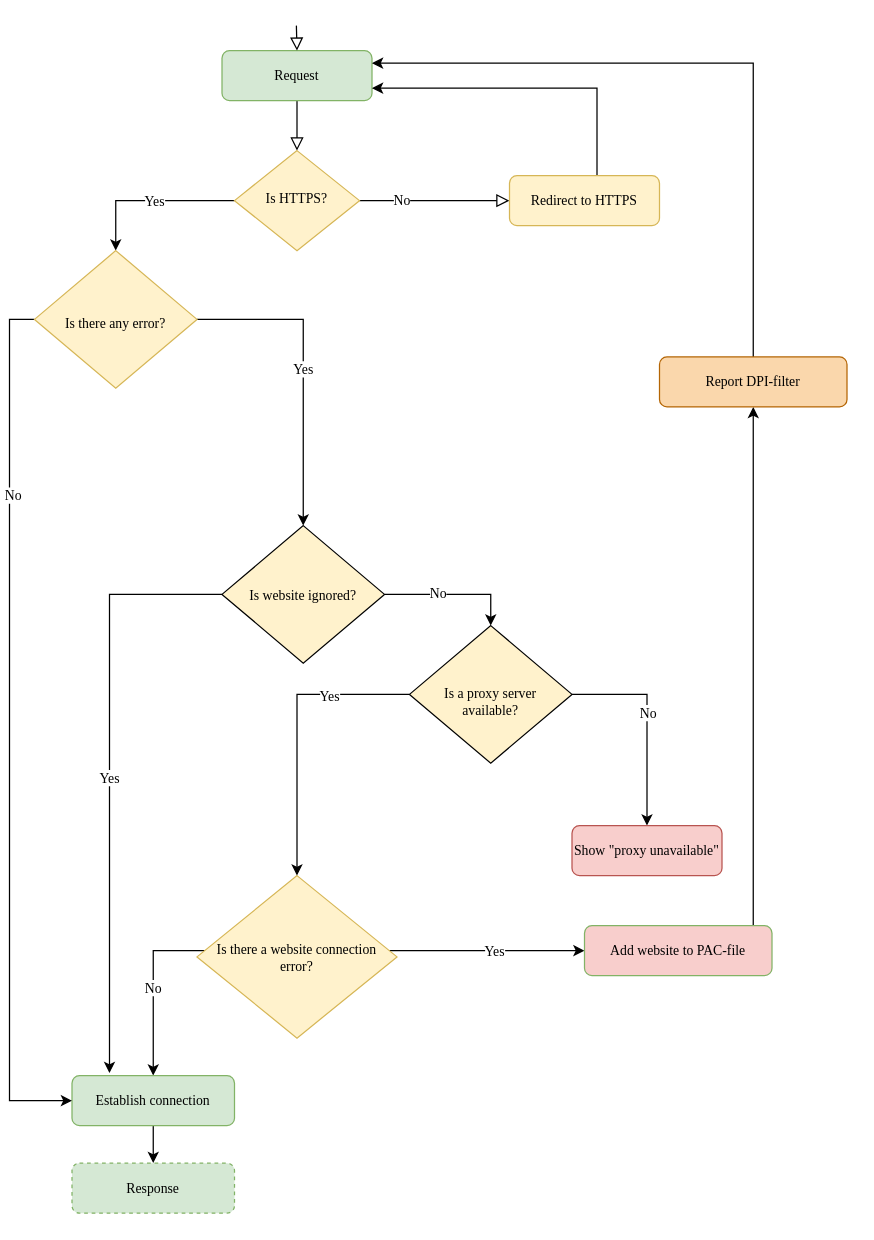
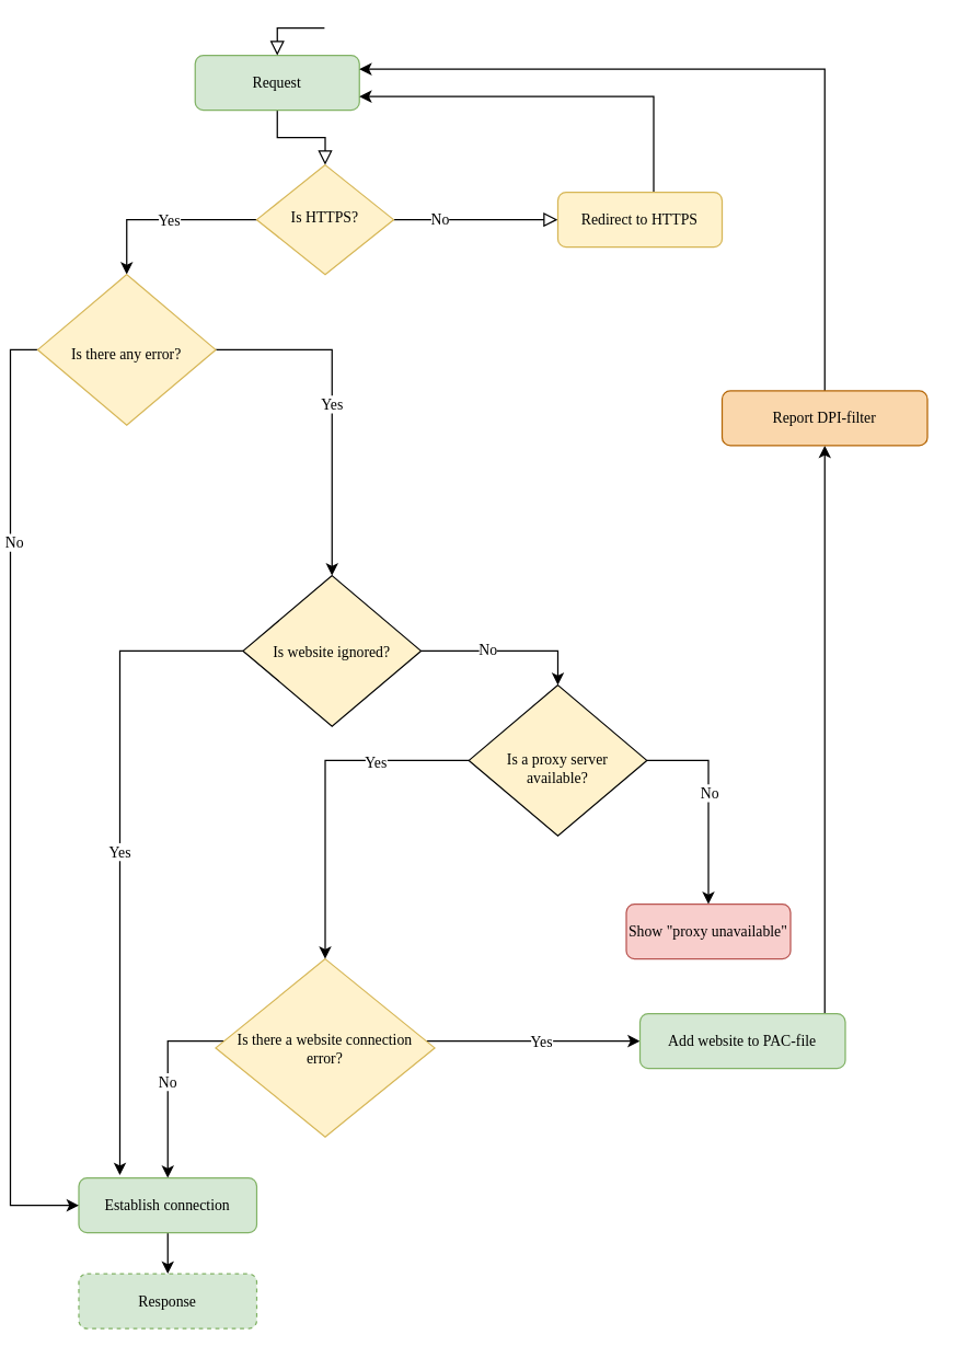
  <mxCell id="0" />
  <mxCell id="1" parent="0" />
  <mxCell id="2" value="" style="rounded=0;html=1;jettySize=auto;orthogonalLoop=1;fontSize=11;endArrow=block;endFill=0;endSize=8;strokeWidth=1;shadow=0;labelBackgroundColor=none;edgeStyle=orthogonalEdgeStyle;fontFamily=Fira Code;fontSource=https%3A%2F%2Ffonts.googleapis.com%2Fcss%3Ffamily%3DFira%2BCode;" parent="1" source="3" target="8" edge="1"><mxGeometry relative="1" as="geometry" /></mxCell>
- <mxCell id="3" value="Request" style="rounded=1;whiteSpace=wrap;html=1;fontSize=11;glass=0;strokeWidth=1;shadow=0;fillColor=#d5e8d4;strokeColor=#82b366;fontFamily=Fira Code;fontSource=https%3A%2F%2Ffonts.googleapis.com%2Fcss%3Ffamily%3DFira%2BCode;" parent="1" vertex="1"><mxGeometry x="170" y="40" width="120" height="40" as="geometry" /></mxCell>
+ <mxCell id="3" value="Request" style="rounded=1;whiteSpace=wrap;html=1;fontSize=11;glass=0;strokeWidth=1;shadow=0;fillColor=#d5e8d4;strokeColor=#82b366;fontFamily=Fira Code;fontSource=https%3A%2F%2Ffonts.googleapis.com%2Fcss%3Ffamily%3DFira%2BCode;" parent="1" vertex="1"><mxGeometry x="135" y="40" width="120" height="40" as="geometry" /></mxCell>
  <mxCell id="4" value="" style="edgeStyle=orthogonalEdgeStyle;rounded=0;html=1;jettySize=auto;orthogonalLoop=1;fontSize=11;endArrow=block;endFill=0;endSize=8;strokeWidth=1;shadow=0;labelBackgroundColor=none;verticalAlign=middle;fontFamily=Fira Code;fontSource=https%3A%2F%2Ffonts.googleapis.com%2Fcss%3Ffamily%3DFira%2BCode;" parent="1" source="8" target="10" edge="1"><mxGeometry y="10" relative="1" as="geometry"><mxPoint as="offset" /></mxGeometry></mxCell>
  <mxCell id="5" value="No" style="edgeLabel;html=1;align=center;verticalAlign=middle;resizable=0;points=[];fontColor=default;fontFamily=Fira Code;fontSource=https%3A%2F%2Ffonts.googleapis.com%2Fcss%3Ffamily%3DFira%2BCode;fontSize=11;" parent="4" vertex="1" connectable="0"><mxGeometry x="-0.45" y="1" relative="1" as="geometry"><mxPoint as="offset" /></mxGeometry></mxCell>
  <mxCell id="6" style="edgeStyle=orthogonalEdgeStyle;rounded=0;orthogonalLoop=1;jettySize=auto;html=1;entryX=0.5;entryY=0;entryDx=0;entryDy=0;labelBorderColor=none;fontColor=default;fontFamily=Fira Code;fontSource=https%3A%2F%2Ffonts.googleapis.com%2Fcss%3Ffamily%3DFira%2BCode;fontSize=11;" parent="1" source="8" target="25" edge="1"><mxGeometry relative="1" as="geometry" /></mxCell>
  <mxCell id="7" value="Yes" style="edgeLabel;html=1;align=center;verticalAlign=middle;resizable=0;points=[];fontColor=default;fontFamily=Fira Code;fontSource=https%3A%2F%2Ffonts.googleapis.com%2Fcss%3Ffamily%3DFira%2BCode;fontSize=11;" parent="6" vertex="1" connectable="0"><mxGeometry x="-0.04" relative="1" as="geometry"><mxPoint as="offset" /></mxGeometry></mxCell>
  <mxCell id="8" value="Is HTTPS?" style="rhombus;whiteSpace=wrap;html=1;shadow=0;fontFamily=Fira Code;fontSize=11;align=center;strokeWidth=1;spacing=6;spacingTop=-4;fillColor=#fff2cc;strokeColor=#d6b656;gradientColor=none;fontSource=https%3A%2F%2Ffonts.googleapis.com%2Fcss%3Ffamily%3DFira%2BCode;" parent="1" vertex="1"><mxGeometry x="180" y="120" width="100" height="80" as="geometry" /></mxCell>
  <mxCell id="9" style="edgeStyle=orthogonalEdgeStyle;rounded=0;orthogonalLoop=1;jettySize=auto;html=1;entryX=1;entryY=0.75;entryDx=0;entryDy=0;fontSize=11;fontFamily=Fira Code;fontSource=https%3A%2F%2Ffonts.googleapis.com%2Fcss%3Ffamily%3DFira%2BCode;" edge="1" parent="1" source="10" target="3"><mxGeometry relative="1" as="geometry"><Array as="points"><mxPoint x="470" y="70" /></Array></mxGeometry></mxCell>
  <mxCell id="10" value="Redirect to HTTPS" style="rounded=1;whiteSpace=wrap;html=1;fontSize=11;glass=0;strokeWidth=1;shadow=0;fillColor=#fff2cc;strokeColor=#d6b656;fontFamily=Fira Code;fontSource=https%3A%2F%2Ffonts.googleapis.com%2Fcss%3Ffamily%3DFira%2BCode;" parent="1" vertex="1"><mxGeometry x="400" y="140" width="120" height="40" as="geometry" /></mxCell>
  <mxCell id="11" style="edgeStyle=orthogonalEdgeStyle;rounded=0;orthogonalLoop=1;jettySize=auto;html=1;entryX=0;entryY=0.5;entryDx=0;entryDy=0;labelBorderColor=none;fontColor=default;fontFamily=Fira Code;fontSource=https%3A%2F%2Ffonts.googleapis.com%2Fcss%3Ffamily%3DFira%2BCode;fontSize=11;" parent="1" source="14" target="19" edge="1"><mxGeometry relative="1" as="geometry"><mxPoint x="380" y="360" as="targetPoint" /><Array as="points"><mxPoint x="410" y="760" /><mxPoint x="410" y="760" /></Array></mxGeometry></mxCell>
  <mxCell id="12" value="Yes" style="edgeLabel;html=1;align=center;verticalAlign=middle;resizable=0;points=[];fontColor=default;fontFamily=Fira Code;fontSource=https%3A%2F%2Ffonts.googleapis.com%2Fcss%3Ffamily%3DFira%2BCode;fontSize=11;" parent="11" vertex="1" connectable="0"><mxGeometry x="0.075" relative="1" as="geometry"><mxPoint as="offset" /></mxGeometry></mxCell>
  <mxCell id="13" value="No" style="edgeStyle=orthogonalEdgeStyle;rounded=0;orthogonalLoop=1;jettySize=auto;html=1;entryX=0.5;entryY=0;entryDx=0;entryDy=0;labelBorderColor=none;fontColor=default;fontFamily=Fira Code;fontSource=https%3A%2F%2Ffonts.googleapis.com%2Fcss%3Ffamily%3DFira%2BCode;fontSize=11;" parent="1" source="14" target="16" edge="1"><mxGeometry relative="1" as="geometry"><Array as="points"><mxPoint x="115" y="760" /></Array></mxGeometry></mxCell>
  <mxCell id="14" value="Is there a website connection error?" style="rhombus;whiteSpace=wrap;html=1;shadow=0;fontFamily=Fira Code;fontSize=11;align=center;strokeWidth=1;spacing=6;spacingTop=-4;fillColor=#fff2cc;strokeColor=#d6b656;spacingBottom=-5;fontSource=https%3A%2F%2Ffonts.googleapis.com%2Fcss%3Ffamily%3DFira%2BCode;" parent="1" vertex="1"><mxGeometry x="150" y="700" width="160" height="130" as="geometry" /></mxCell>
  <mxCell id="15" style="edgeStyle=orthogonalEdgeStyle;rounded=0;orthogonalLoop=1;jettySize=auto;html=1;entryX=0.5;entryY=0;entryDx=0;entryDy=0;fontFamily=Fira Code;fontSource=https%3A%2F%2Ffonts.googleapis.com%2Fcss%3Ffamily%3DFira%2BCode;fontSize=11;" edge="1" parent="1" source="16" target="17"><mxGeometry relative="1" as="geometry" /></mxCell>
  <mxCell id="16" value="Establish connection" style="rounded=1;whiteSpace=wrap;html=1;fontSize=11;glass=0;strokeWidth=1;shadow=0;fillColor=#d5e8d4;strokeColor=#82b366;fontFamily=Fira Code;fontSource=https%3A%2F%2Ffonts.googleapis.com%2Fcss%3Ffamily%3DFira%2BCode;" parent="1" vertex="1"><mxGeometry x="50" y="860" width="130" height="40" as="geometry" /></mxCell>
  <mxCell id="17" value="Response" style="rounded=1;whiteSpace=wrap;html=1;fontSize=11;glass=0;strokeWidth=1;shadow=0;fillColor=#d5e8d4;strokeColor=#82b366;fontFamily=Fira Code;fontSource=https%3A%2F%2Ffonts.googleapis.com%2Fcss%3Ffamily%3DFira%2BCode;dashed=1;" parent="1" vertex="1"><mxGeometry x="50" y="930" width="130" height="40" as="geometry" /></mxCell>
  <mxCell id="18" style="edgeStyle=orthogonalEdgeStyle;rounded=0;orthogonalLoop=1;jettySize=auto;html=1;fontFamily=Fira Code;fontSource=https%3A%2F%2Ffonts.googleapis.com%2Fcss%3Ffamily%3DFira%2BCode;fontSize=11;" edge="1" parent="1" source="19" target="21"><mxGeometry relative="1" as="geometry"><Array as="points"><mxPoint x="595" y="620" /></Array></mxGeometry></mxCell>
- <mxCell id="19" value="Add website to PAC-file" style="rounded=1;whiteSpace=wrap;html=1;fontSize=11;glass=0;strokeWidth=1;shadow=0;fillColor=#f8cecc;strokeColor=#82b366;fontFamily=Fira Code;fontSource=https%3A%2F%2Ffonts.googleapis.com%2Fcss%3Ffamily%3DFira%2BCode;" parent="1" vertex="1"><mxGeometry x="460" y="740" width="150" height="40" as="geometry" /></mxCell>
+ <mxCell id="19" value="Add website to PAC-file" style="rounded=1;whiteSpace=wrap;html=1;fontSize=11;glass=0;strokeWidth=1;shadow=0;fillColor=#d5e8d4;strokeColor=#82b366;fontFamily=Fira Code;fontSource=https%3A%2F%2Ffonts.googleapis.com%2Fcss%3Ffamily%3DFira%2BCode;" parent="1" vertex="1"><mxGeometry x="460" y="740" width="150" height="40" as="geometry" /></mxCell>
  <mxCell id="20" style="edgeStyle=orthogonalEdgeStyle;rounded=0;orthogonalLoop=1;jettySize=auto;html=1;entryX=1;entryY=0.25;entryDx=0;entryDy=0;fontSize=11;fontFamily=Fira Code;fontSource=https%3A%2F%2Ffonts.googleapis.com%2Fcss%3Ffamily%3DFira%2BCode;" edge="1" parent="1" source="21" target="3"><mxGeometry relative="1" as="geometry"><Array as="points"><mxPoint x="595" y="50" /></Array></mxGeometry></mxCell>
  <mxCell id="21" value="Report DPI-filter" style="rounded=1;whiteSpace=wrap;html=1;fontSize=11;glass=0;strokeWidth=1;shadow=0;fillColor=#fad7ac;strokeColor=#b46504;fontFamily=Fira Code;fontSource=https%3A%2F%2Ffonts.googleapis.com%2Fcss%3Ffamily%3DFira%2BCode;" vertex="1" parent="1"><mxGeometry x="520" y="285" width="150" height="40" as="geometry" /></mxCell>
  <mxCell id="22" style="edgeStyle=orthogonalEdgeStyle;rounded=0;orthogonalLoop=1;jettySize=auto;html=1;fontSize=11;entryX=0;entryY=0.5;entryDx=0;entryDy=0;exitX=0;exitY=0.5;exitDx=0;exitDy=0;fontFamily=Fira Code;fontSource=https%3A%2F%2Ffonts.googleapis.com%2Fcss%3Ffamily%3DFira%2BCode;" edge="1" parent="1" source="25" target="16"><mxGeometry relative="1" as="geometry"><mxPoint x="60" y="660" as="targetPoint" /></mxGeometry></mxCell>
  <mxCell id="23" value="&lt;div style=&quot;font-size: 11px;&quot;&gt;No&lt;/div&gt;" style="edgeLabel;html=1;align=center;verticalAlign=middle;resizable=0;points=[];fontSize=11;fontFamily=Fira Code;fontSource=https%3A%2F%2Ffonts.googleapis.com%2Fcss%3Ffamily%3DFira%2BCode;" vertex="1" connectable="0" parent="22"><mxGeometry x="-0.541" y="2" relative="1" as="geometry"><mxPoint as="offset" /></mxGeometry></mxCell>
  <mxCell id="24" value="Yes" style="edgeStyle=orthogonalEdgeStyle;rounded=0;orthogonalLoop=1;jettySize=auto;html=1;fontSize=11;entryX=0.5;entryY=0;entryDx=0;entryDy=0;fontFamily=Fira Code;fontSource=https%3A%2F%2Ffonts.googleapis.com%2Fcss%3Ffamily%3DFira%2BCode;" edge="1" parent="1" source="25" target="36"><mxGeometry relative="1" as="geometry"><mxPoint x="390" y="410" as="targetPoint" /></mxGeometry></mxCell>
  <mxCell id="25" value="&lt;div style=&quot;font-size: 11px;&quot;&gt;Is there any error?&lt;/div&gt;" style="rhombus;whiteSpace=wrap;html=1;shadow=0;fontFamily=Fira Code;fontSize=11;align=center;strokeWidth=1;spacing=6;spacingTop=-4;fillColor=#fff2cc;strokeColor=#d6b656;fontSource=https%3A%2F%2Ffonts.googleapis.com%2Fcss%3Ffamily%3DFira%2BCode;spacingBottom=-10;" vertex="1" parent="1"><mxGeometry x="20" y="200" width="130" height="110" as="geometry" /></mxCell>
  <mxCell id="26" style="edgeStyle=orthogonalEdgeStyle;rounded=0;orthogonalLoop=1;jettySize=auto;html=1;entryX=0.5;entryY=0;entryDx=0;entryDy=0;fontSize=11;fontFamily=Fira Code;fontSource=https%3A%2F%2Ffonts.googleapis.com%2Fcss%3Ffamily%3DFira%2BCode;" edge="1" parent="1" source="30" target="14"><mxGeometry relative="1" as="geometry"><Array as="points"><mxPoint x="230" y="555" /></Array></mxGeometry></mxCell>
  <mxCell id="27" value="Yes" style="edgeLabel;html=1;align=center;verticalAlign=middle;resizable=0;points=[];fontSize=11;spacingLeft=-3;fontFamily=Fira Code;fontSource=https%3A%2F%2Ffonts.googleapis.com%2Fcss%3Ffamily%3DFira%2BCode;" vertex="1" connectable="0" parent="26"><mxGeometry x="-0.467" y="1" relative="1" as="geometry"><mxPoint as="offset" /></mxGeometry></mxCell>
  <mxCell id="28" style="edgeStyle=orthogonalEdgeStyle;rounded=0;orthogonalLoop=1;jettySize=auto;html=1;entryX=0.5;entryY=0;entryDx=0;entryDy=0;fontSize=11;fontFamily=Fira Code;fontSource=https%3A%2F%2Ffonts.googleapis.com%2Fcss%3Ffamily%3DFira%2BCode;" edge="1" parent="1" source="30" target="31"><mxGeometry relative="1" as="geometry"><Array as="points"><mxPoint x="510" y="555" /></Array></mxGeometry></mxCell>
  <mxCell id="29" value="&lt;div style=&quot;font-size: 11px;&quot;&gt;No&lt;/div&gt;" style="edgeLabel;html=1;align=center;verticalAlign=middle;resizable=0;points=[];fontSize=11;fontFamily=Fira Code;fontSource=https%3A%2F%2Ffonts.googleapis.com%2Fcss%3Ffamily%3DFira%2BCode;" vertex="1" connectable="0" parent="28"><mxGeometry x="-0.1" relative="1" as="geometry"><mxPoint as="offset" /></mxGeometry></mxCell>
- <mxCell id="30" value="&lt;div style=&quot;font-size: 11px;&quot;&gt;Is a proxy server available?&lt;/div&gt;" style="rhombus;whiteSpace=wrap;html=1;shadow=0;fontFamily=Fira Code;fontSize=11;align=center;strokeWidth=1;spacing=6;spacingTop=6;fillColor=#fff2cc;strokeColor=default;sketch=0;verticalAlign=middle;fontSource=https%3A%2F%2Ffonts.googleapis.com%2Fcss%3Ffamily%3DFira%2BCode;spacingBottom=-5;" vertex="1" parent="1"><mxGeometry x="320" y="500" width="130" height="110" as="geometry" /></mxCell>
+ <mxCell id="30" value="&lt;div style=&quot;font-size: 11px;&quot;&gt;Is a proxy server available?&lt;/div&gt;" style="rhombus;whiteSpace=wrap;html=1;shadow=0;fontFamily=Fira Code;fontSize=11;align=center;strokeWidth=1;spacing=6;spacingTop=6;fillColor=#fff2cc;strokeColor=default;sketch=0;verticalAlign=middle;fontSource=https%3A%2F%2Ffonts.googleapis.com%2Fcss%3Ffamily%3DFira%2BCode;spacingBottom=-5;" vertex="1" parent="1"><mxGeometry x="335" y="500" width="130" height="110" as="geometry" /></mxCell>
  <mxCell id="31" value="Show &quot;proxy unavailable&quot;" style="rounded=1;whiteSpace=wrap;html=1;fontSize=11;glass=0;strokeWidth=1;shadow=0;fillColor=#f8cecc;strokeColor=#b85450;fontFamily=Fira Code;fontSource=https%3A%2F%2Ffonts.googleapis.com%2Fcss%3Ffamily%3DFira%2BCode;" vertex="1" parent="1"><mxGeometry x="450" y="660" width="120" height="40" as="geometry" /></mxCell>
  <mxCell id="32" value="" style="rounded=0;html=1;jettySize=auto;orthogonalLoop=1;fontSize=11;endArrow=block;endFill=0;endSize=8;strokeWidth=1;shadow=0;labelBackgroundColor=none;edgeStyle=orthogonalEdgeStyle;entryX=0.5;entryY=0;entryDx=0;entryDy=0;fontFamily=Fira Code;fontSource=https%3A%2F%2Ffonts.googleapis.com%2Fcss%3Ffamily%3DFira%2BCode;" edge="1" parent="1" target="3"><mxGeometry relative="1" as="geometry"><mxPoint x="229.5" y="20" as="sourcePoint" /><mxPoint x="229.5" y="30" as="targetPoint" /></mxGeometry></mxCell>
  <mxCell id="33" style="edgeStyle=orthogonalEdgeStyle;rounded=0;orthogonalLoop=1;jettySize=auto;html=1;entryX=0.5;entryY=0;entryDx=0;entryDy=0;fontSize=11;fontFamily=Fira Code;fontSource=https%3A%2F%2Ffonts.googleapis.com%2Fcss%3Ffamily%3DFira%2BCode;" edge="1" parent="1" source="36" target="30"><mxGeometry relative="1" as="geometry" /></mxCell>
  <mxCell id="34" value="No" style="edgeLabel;html=1;align=center;verticalAlign=middle;resizable=0;points=[];fontSize=11;fontFamily=Fira Code;fontSource=https%3A%2F%2Ffonts.googleapis.com%2Fcss%3Ffamily%3DFira%2BCode;" vertex="1" connectable="0" parent="33"><mxGeometry x="-0.24" y="2" relative="1" as="geometry"><mxPoint as="offset" /></mxGeometry></mxCell>
  <mxCell id="35" value="Yes" style="edgeStyle=orthogonalEdgeStyle;rounded=0;orthogonalLoop=1;jettySize=auto;html=1;exitX=0;exitY=0.5;exitDx=0;exitDy=0;fontSize=11;fontFamily=Fira Code;fontSource=https%3A%2F%2Ffonts.googleapis.com%2Fcss%3Ffamily%3DFira%2BCode;" edge="1" parent="1" source="36"><mxGeometry relative="1" as="geometry"><mxPoint x="80" y="858" as="targetPoint" /><Array as="points"><mxPoint x="80" y="475" /><mxPoint x="80" y="858" /></Array></mxGeometry></mxCell>
  <mxCell id="36" value="Is website ignored?" style="rhombus;whiteSpace=wrap;html=1;shadow=0;fontFamily=Fira Code;fontSize=11;align=center;strokeWidth=1;spacing=6;spacingTop=1;fillColor=#fff2cc;strokeColor=default;sketch=0;verticalAlign=middle;fontSource=https%3A%2F%2Ffonts.googleapis.com%2Fcss%3Ffamily%3DFira%2BCode;" vertex="1" parent="1"><mxGeometry x="170" y="420" width="130" height="110" as="geometry" /></mxCell>
